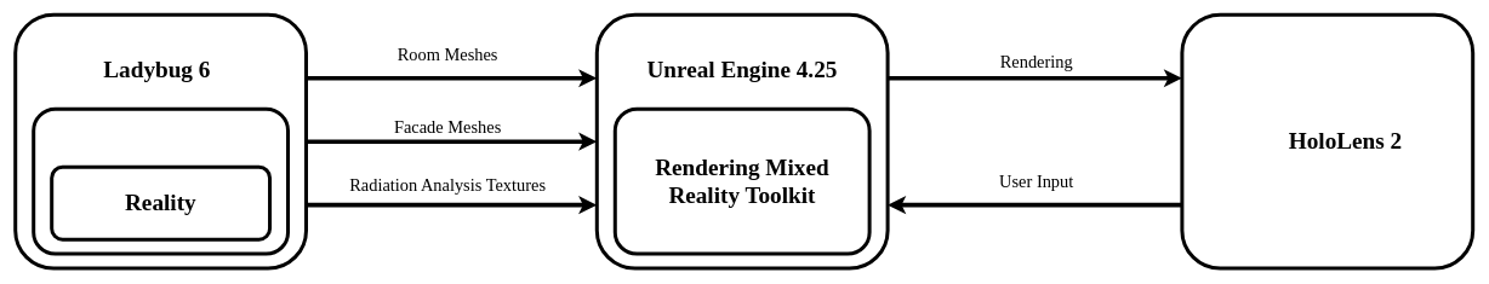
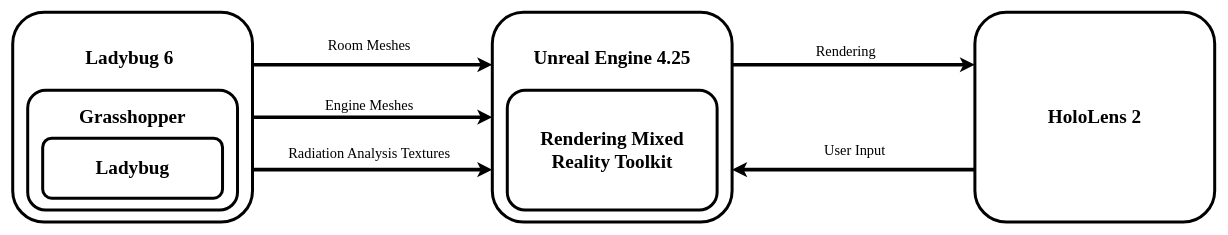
  <mxCell id="0" />
  <mxCell id="1" parent="0" />
  <mxCell id="2" value="" style="rounded=1;whiteSpace=wrap;html=1;glass=0;shadow=0;sketch=0;strokeWidth=5;perimeterSpacing=0;" vertex="1" parent="1"><mxGeometry x="20" y="20" width="400" height="350" as="geometry" /></mxCell>
  <mxCell id="3" value="" style="rounded=1;whiteSpace=wrap;html=1;glass=0;shadow=0;sketch=0;strokeWidth=5;perimeterSpacing=0;" vertex="1" parent="1"><mxGeometry x="45" y="150" width="350" height="200" as="geometry" /></mxCell>
  <mxCell id="4" value="" style="rounded=1;whiteSpace=wrap;html=1;glass=0;shadow=0;sketch=0;strokeWidth=5;perimeterSpacing=0;" vertex="1" parent="1"><mxGeometry x="70" y="230" width="300" height="100" as="geometry" /></mxCell>
  <mxCell id="5" value="" style="rounded=1;whiteSpace=wrap;html=1;glass=0;shadow=0;sketch=0;strokeWidth=5;" vertex="1" parent="1"><mxGeometry x="820" y="20" width="400" height="350" as="geometry" /></mxCell>
  <mxCell id="6" value="" style="rounded=1;whiteSpace=wrap;html=1;glass=0;shadow=0;sketch=0;strokeWidth=5;" vertex="1" parent="1"><mxGeometry x="1625" y="20" width="400" height="350" as="geometry" /></mxCell>
  <mxCell id="7" value="" style="endArrow=classic;html=1;strokeWidth=6;endFill=0;entryX=0;entryY=0.25;entryDx=0;entryDy=0;exitX=1;exitY=0.25;exitDx=0;exitDy=0;" edge="1" parent="1" source="2" target="5"><mxGeometry width="50" height="50" relative="1" as="geometry"><mxPoint x="480" y="50" as="sourcePoint" /><mxPoint x="520" y="50" as="targetPoint" /></mxGeometry></mxCell>
  <mxCell id="8" value="" style="endArrow=classic;html=1;strokeWidth=6;endFill=0;entryX=0;entryY=0.75;entryDx=0;entryDy=0;exitX=1;exitY=0.75;exitDx=0;exitDy=0;" edge="1" parent="1" source="2" target="5"><mxGeometry width="50" height="50" relative="1" as="geometry"><mxPoint x="430" y="220" as="sourcePoint" /><mxPoint x="630" y="220" as="targetPoint" /></mxGeometry></mxCell>
  <mxCell id="9" value="" style="rounded=1;whiteSpace=wrap;html=1;glass=0;shadow=0;sketch=0;strokeWidth=5;" vertex="1" parent="1"><mxGeometry x="845" y="150" width="350" height="200" as="geometry" /></mxCell>
  <mxCell id="10" value="" style="endArrow=classic;html=1;strokeWidth=6;endFill=0;entryX=0;entryY=0.25;entryDx=0;entryDy=0;exitX=1;exitY=0.25;exitDx=0;exitDy=0;" edge="1" parent="1" source="5" target="6"><mxGeometry width="50" height="50" relative="1" as="geometry"><mxPoint x="1260" y="-30" as="sourcePoint" /><mxPoint x="1460" y="-30" as="targetPoint" /></mxGeometry></mxCell>
  <mxCell id="11" value="" style="endArrow=classic;html=1;strokeWidth=6;endFill=0;entryX=1;entryY=0.75;entryDx=0;entryDy=0;exitX=0;exitY=0.75;exitDx=0;exitDy=0;" edge="1" parent="1" source="6" target="5"><mxGeometry width="50" height="50" relative="1" as="geometry"><mxPoint x="1195" y="490" as="sourcePoint" /><mxPoint x="1395" y="490" as="targetPoint" /></mxGeometry></mxCell>
  <mxCell id="12" value="&lt;font style=&quot;font-size: 32px&quot; face=&quot;Tahoma&quot;&gt;&lt;b&gt;Ladybug 6&lt;/b&gt;&lt;/font&gt;" style="text;html=1;align=center;verticalAlign=middle;whiteSpace=wrap;rounded=0;shadow=0;glass=0;sketch=0;" vertex="1" parent="1"><mxGeometry x="50" y="70" width="330" height="50" as="geometry" /></mxCell>
- <mxCell id="14" value="&lt;font style=&quot;font-size: 32px&quot; face=&quot;Tahoma&quot;&gt;&lt;b&gt;Reality&lt;/b&gt;&lt;/font&gt;" style="text;html=1;align=center;verticalAlign=middle;whiteSpace=wrap;rounded=0;shadow=0;glass=0;sketch=0;" vertex="1" parent="1"><mxGeometry x="55" y="255" width="330" height="50" as="geometry" /></mxCell>
+ <mxCell id="13" value="&lt;font style=&quot;font-size: 32px&quot; face=&quot;Tahoma&quot;&gt;&lt;b&gt;Grasshopper&lt;/b&gt;&lt;/font&gt;" style="text;html=1;align=center;verticalAlign=middle;whiteSpace=wrap;rounded=0;shadow=0;glass=0;sketch=0;" vertex="1" parent="1"><mxGeometry x="55" y="170" width="330" height="50" as="geometry" /></mxCell>
+ <mxCell id="14" value="&lt;font style=&quot;font-size: 32px&quot; face=&quot;Tahoma&quot;&gt;&lt;b&gt;Ladybug&lt;/b&gt;&lt;/font&gt;" style="text;html=1;align=center;verticalAlign=middle;whiteSpace=wrap;rounded=0;shadow=0;glass=0;sketch=0;" vertex="1" parent="1"><mxGeometry x="55" y="255" width="330" height="50" as="geometry" /></mxCell>
  <mxCell id="15" value="&lt;font style=&quot;font-size: 32px&quot; face=&quot;Tahoma&quot;&gt;&lt;b&gt;Unreal Engine 4.25&lt;/b&gt;&lt;/font&gt;" style="text;html=1;align=center;verticalAlign=middle;whiteSpace=wrap;rounded=0;shadow=0;glass=0;sketch=0;" vertex="1" parent="1"><mxGeometry x="855" y="70" width="330" height="50" as="geometry" /></mxCell>
  <mxCell id="16" value="&lt;font face=&quot;Tahoma&quot;&gt;&lt;span style=&quot;font-size: 32px&quot;&gt;&lt;b&gt;Rendering Mixed Reality Toolkit&lt;/b&gt;&lt;/span&gt;&lt;/font&gt;" style="text;html=1;align=center;verticalAlign=middle;whiteSpace=wrap;rounded=0;shadow=0;glass=0;sketch=0;" vertex="1" parent="1"><mxGeometry x="855" y="225" width="330" height="50" as="geometry" /></mxCell>
- <mxCell id="17" value="&lt;font style=&quot;font-size: 32px&quot; face=&quot;Tahoma&quot;&gt;&lt;b&gt;HoloLens 2&lt;/b&gt;&lt;/font&gt;" style="text;html=1;align=center;verticalAlign=middle;whiteSpace=wrap;rounded=0;shadow=0;glass=0;sketch=0;" vertex="1" parent="1"><mxGeometry x="1685" y="170" width="330" height="50" as="geometry" /></mxCell>
+ <mxCell id="17" value="&lt;font style=&quot;font-size: 32px&quot; face=&quot;Tahoma&quot;&gt;&lt;b&gt;HoloLens 2&lt;/b&gt;&lt;/font&gt;" style="text;html=1;align=center;verticalAlign=middle;whiteSpace=wrap;rounded=0;shadow=0;glass=0;sketch=0;" vertex="1" parent="1"><mxGeometry x="1660" y="170" width="330" height="50" as="geometry" /></mxCell>
  <mxCell id="18" value="&lt;font face=&quot;Tahoma&quot;&gt;&lt;span style=&quot;font-size: 24px&quot;&gt;Room Meshes&lt;/span&gt;&lt;/font&gt;" style="text;html=1;align=center;verticalAlign=middle;whiteSpace=wrap;rounded=0;shadow=0;glass=0;sketch=0;" vertex="1" parent="1"><mxGeometry x="450" y="50" width="330" height="50" as="geometry" /></mxCell>
  <mxCell id="19" value="" style="endArrow=classic;html=1;strokeWidth=6;endFill=0;entryX=0;entryY=0.5;entryDx=0;entryDy=0;exitX=1;exitY=0.5;exitDx=0;exitDy=0;" edge="1" parent="1" source="2" target="5"><mxGeometry width="50" height="50" relative="1" as="geometry"><mxPoint x="430" y="117.5" as="sourcePoint" /><mxPoint x="730" y="117.5" as="targetPoint" /></mxGeometry></mxCell>
- <mxCell id="20" value="&lt;font face=&quot;Tahoma&quot;&gt;&lt;span style=&quot;font-size: 24px&quot;&gt;Facade Meshes&lt;/span&gt;&lt;/font&gt;" style="text;html=1;align=center;verticalAlign=middle;whiteSpace=wrap;rounded=0;shadow=0;glass=0;sketch=0;" vertex="1" parent="1"><mxGeometry x="450" y="150" width="330" height="50" as="geometry" /></mxCell>
+ <mxCell id="20" value="&lt;font face=&quot;Tahoma&quot;&gt;&lt;span style=&quot;font-size: 24px&quot;&gt;Engine Meshes&lt;/span&gt;&lt;/font&gt;" style="text;html=1;align=center;verticalAlign=middle;whiteSpace=wrap;rounded=0;shadow=0;glass=0;sketch=0;" vertex="1" parent="1"><mxGeometry x="450" y="150" width="330" height="50" as="geometry" /></mxCell>
  <mxCell id="21" value="&lt;font face=&quot;Tahoma&quot;&gt;&lt;span style=&quot;font-size: 24px&quot;&gt;Radiation Analysis Textures&lt;/span&gt;&lt;/font&gt;" style="text;html=1;align=center;verticalAlign=middle;whiteSpace=wrap;rounded=0;shadow=0;glass=0;sketch=0;" vertex="1" parent="1"><mxGeometry x="450" y="230" width="330" height="50" as="geometry" /></mxCell>
  <mxCell id="22" value="&lt;font face=&quot;Tahoma&quot;&gt;&lt;span style=&quot;font-size: 24px&quot;&gt;User Input&lt;/span&gt;&lt;/font&gt;" style="text;html=1;align=center;verticalAlign=middle;whiteSpace=wrap;rounded=0;shadow=0;glass=0;sketch=0;" vertex="1" parent="1"><mxGeometry x="1260" y="225" width="330" height="50" as="geometry" /></mxCell>
  <mxCell id="23" style="edgeStyle=orthogonalEdgeStyle;rounded=0;orthogonalLoop=1;jettySize=auto;html=1;exitX=0.5;exitY=1;exitDx=0;exitDy=0;endArrow=classic;endFill=0;strokeWidth=6;" edge="1" parent="1"><mxGeometry relative="1" as="geometry"><mxPoint x="1480" y="275" as="sourcePoint" /><mxPoint x="1480" y="275" as="targetPoint" /></mxGeometry></mxCell>
- <mxCell id="24" value="&lt;font face=&quot;Tahoma&quot;&gt;&lt;span style=&quot;font-size: 24px&quot;&gt;Rendering&lt;/span&gt;&lt;/font&gt;" style="text;html=1;align=center;verticalAlign=middle;whiteSpace=wrap;rounded=0;shadow=0;glass=0;sketch=0;" vertex="1" parent="1"><mxGeometry x="1260" y="60" width="330" height="50" as="geometry" /></mxCell>
+ <mxCell id="24" value="&lt;font face=&quot;Tahoma&quot;&gt;&lt;span style=&quot;font-size: 24px&quot;&gt;Rendering&lt;/span&gt;&lt;/font&gt;" style="text;html=1;align=center;verticalAlign=middle;whiteSpace=wrap;rounded=0;shadow=0;glass=0;sketch=0;" vertex="1" parent="1"><mxGeometry x="1245" y="60" width="330" height="50" as="geometry" /></mxCell>
